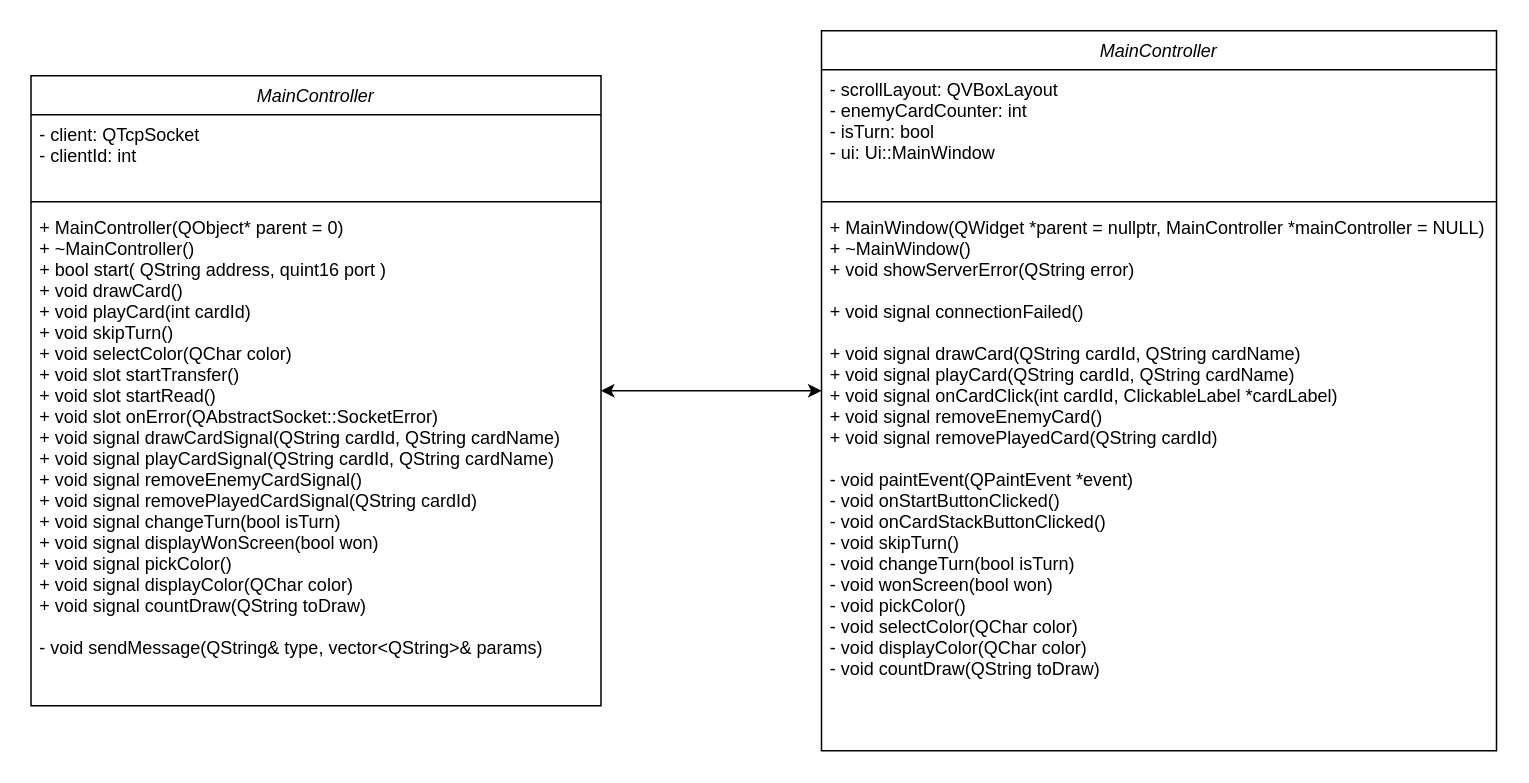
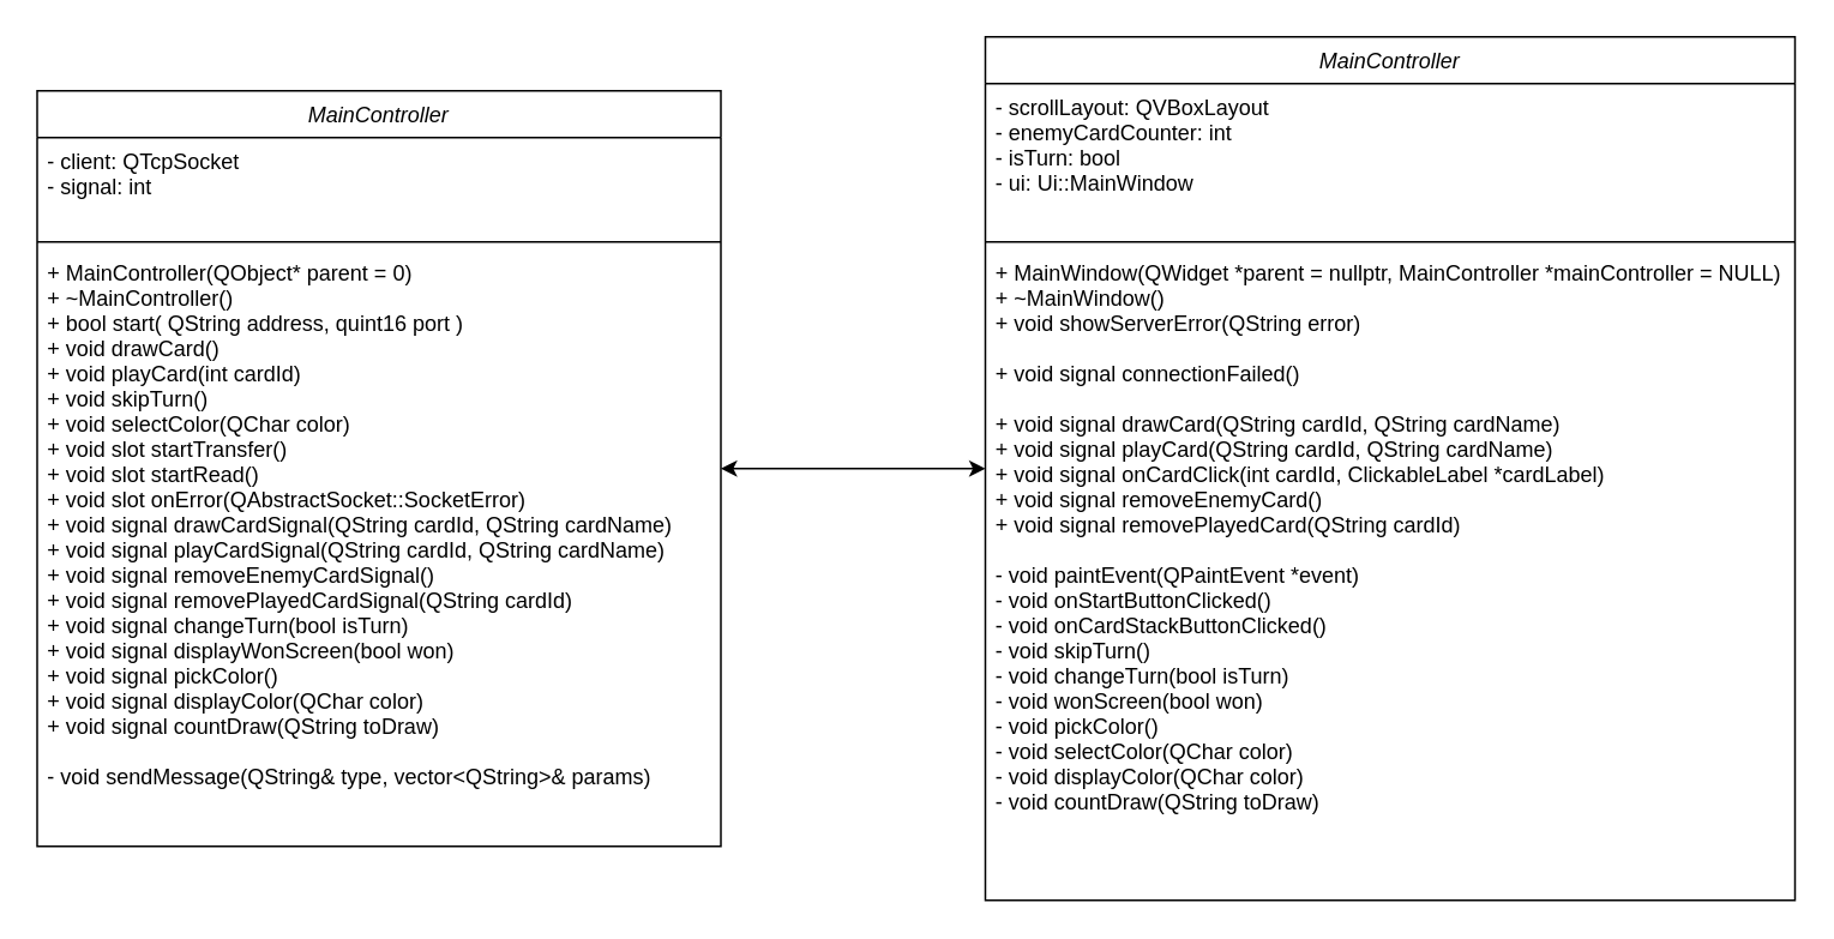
  <mxCell id="0" />
  <mxCell id="1" parent="0" />
  <mxCell id="2" value="MainController" style="swimlane;fontStyle=2;align=center;verticalAlign=top;childLayout=stackLayout;horizontal=1;startSize=26;horizontalStack=0;resizeParent=1;resizeLast=0;collapsible=1;marginBottom=0;rounded=0;shadow=0;strokeWidth=1;" parent="1" vertex="1"><mxGeometry x="20" y="50" width="380" height="420" as="geometry"><mxRectangle x="230" y="140" width="160" height="26" as="alternateBounds" /></mxGeometry></mxCell>
- <mxCell id="3" value="- client: QTcpSocket&#10;- clientId: int" style="text;align=left;verticalAlign=top;spacingLeft=4;spacingRight=4;overflow=hidden;rotatable=0;points=[[0,0.5],[1,0.5]];portConstraint=eastwest;" parent="2" vertex="1"><mxGeometry y="26" width="380" height="54" as="geometry" /></mxCell>
+ <mxCell id="3" value="- client: QTcpSocket&#10;- signal: int" style="text;align=left;verticalAlign=top;spacingLeft=4;spacingRight=4;overflow=hidden;rotatable=0;points=[[0,0.5],[1,0.5]];portConstraint=eastwest;" parent="2" vertex="1"><mxGeometry y="26" width="380" height="54" as="geometry" /></mxCell>
  <mxCell id="4" value="" style="line;html=1;strokeWidth=1;align=left;verticalAlign=middle;spacingTop=-1;spacingLeft=3;spacingRight=3;rotatable=0;labelPosition=right;points=[];portConstraint=eastwest;" parent="2" vertex="1"><mxGeometry y="80" width="380" height="8" as="geometry" /></mxCell>
  <mxCell id="5" value="+ MainController(QObject* parent = 0)&#10;+ ~MainController()&#10;+ bool start( QString address, quint16 port )&#10;+ void drawCard()&#10;+ void playCard(int cardId)&#10;+ void skipTurn()&#10;+ void selectColor(QChar color)&#10;+ void slot startTransfer()&#10;+ void slot startRead()&#10;+ void slot onError(QAbstractSocket::SocketError)&#10;+ void signal drawCardSignal(QString cardId, QString cardName)&#10;+ void signal playCardSignal(QString cardId, QString cardName)&#10;+ void signal removeEnemyCardSignal()&#10;+ void signal removePlayedCardSignal(QString cardId)&#10;+ void signal changeTurn(bool isTurn)&#10;+ void signal displayWonScreen(bool won)&#10;+ void signal pickColor()&#10;+ void signal displayColor(QChar color)&#10;+ void signal countDraw(QString toDraw)&#10;&#10;- void sendMessage(QString&amp; type, vector&lt;QString&gt;&amp; params)" style="text;align=left;verticalAlign=top;spacingLeft=4;spacingRight=4;overflow=hidden;rotatable=0;points=[[0,0.5],[1,0.5]];portConstraint=eastwest;" parent="2" vertex="1"><mxGeometry y="88" width="380" height="332" as="geometry" /></mxCell>
  <mxCell id="6" value="MainController" style="swimlane;fontStyle=2;align=center;verticalAlign=top;childLayout=stackLayout;horizontal=1;startSize=26;horizontalStack=0;resizeParent=1;resizeLast=0;collapsible=1;marginBottom=0;rounded=0;shadow=0;strokeWidth=1;" vertex="1" parent="1"><mxGeometry x="547" y="20" width="450" height="480" as="geometry"><mxRectangle x="230" y="140" width="160" height="26" as="alternateBounds" /></mxGeometry></mxCell>
  <mxCell id="7" value="- scrollLayout: QVBoxLayout&#10;- enemyCardCounter: int&#10;- isTurn: bool&#10;- ui: Ui::MainWindow&#10;" style="text;align=left;verticalAlign=top;spacingLeft=4;spacingRight=4;overflow=hidden;rotatable=0;points=[[0,0.5],[1,0.5]];portConstraint=eastwest;" vertex="1" parent="6"><mxGeometry y="26" width="450" height="84" as="geometry" /></mxCell>
  <mxCell id="8" value="" style="line;html=1;strokeWidth=1;align=left;verticalAlign=middle;spacingTop=-1;spacingLeft=3;spacingRight=3;rotatable=0;labelPosition=right;points=[];portConstraint=eastwest;" vertex="1" parent="6"><mxGeometry y="110" width="450" height="8" as="geometry" /></mxCell>
  <mxCell id="9" value="+ MainWindow(QWidget *parent = nullptr, MainController *mainController = NULL)&#10;+ ~MainWindow()&#10;+ void showServerError(QString error)&#10;&#10;+ void signal connectionFailed()&#10;&#10;+ void signal drawCard(QString cardId, QString cardName)&#10;+ void signal playCard(QString cardId, QString cardName)&#10;+ void signal onCardClick(int cardId, ClickableLabel *cardLabel)&#10;+ void signal removeEnemyCard()&#10;+ void signal removePlayedCard(QString cardId)&#10;&#10;- void paintEvent(QPaintEvent *event)&#10;- void onStartButtonClicked()&#10;- void onCardStackButtonClicked()&#10;- void skipTurn()&#10;- void changeTurn(bool isTurn)&#10;- void wonScreen(bool won)&#10;- void pickColor()&#10;- void selectColor(QChar color)&#10;- void displayColor(QChar color)&#10;- void countDraw(QString toDraw)&#10;" style="text;align=left;verticalAlign=top;spacingLeft=4;spacingRight=4;overflow=hidden;rotatable=0;points=[[0,0.5],[1,0.5]];portConstraint=eastwest;" vertex="1" parent="6"><mxGeometry y="118" width="450" height="332" as="geometry" /></mxCell>
  <mxCell id="10" value="" style="endArrow=classic;startArrow=classic;html=1;rounded=0;" edge="1" parent="1" source="6" target="2"><mxGeometry width="50" height="50" relative="1" as="geometry"><mxPoint x="630" y="350" as="sourcePoint" /><mxPoint x="680" y="300" as="targetPoint" /></mxGeometry></mxCell>
